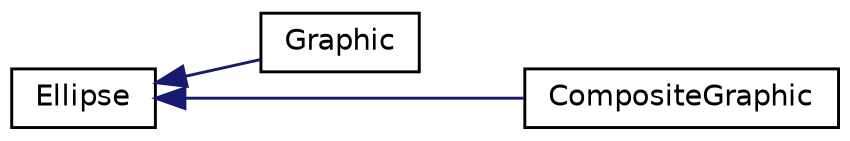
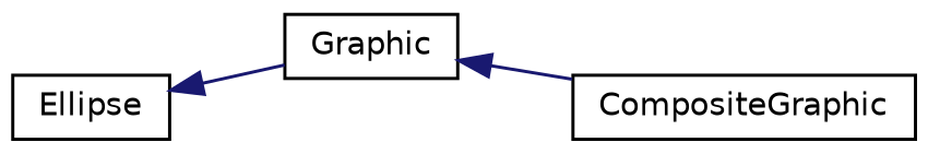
  digraph {
    rankdir=LR
    node [color=black fillcolor=white fontname=Helvetica fontsize=10 shape=record style=filled]
    edge [color=midnightblue dir=back fontname=Helvetica fontsize=10 labelfontname=Helvetica labelfontsize=10 style=solid]
    n1 [height=0.2 label=Graphic width=0.4]
    n2 [height=0.2 label=CompositeGraphic width=0.4]
    n3 [height=0.2 label=Ellipse width=0.4]
-   n3 -> n2
+   n1 -> n2
    n3 -> n1
  }
